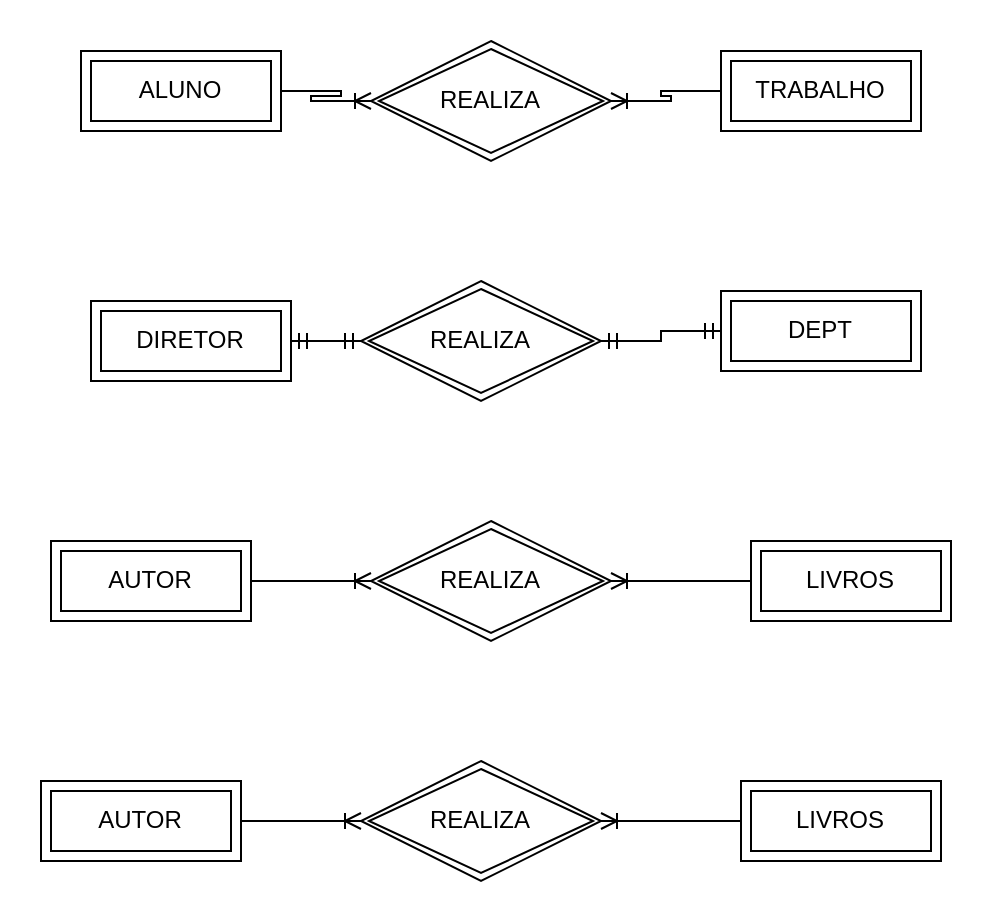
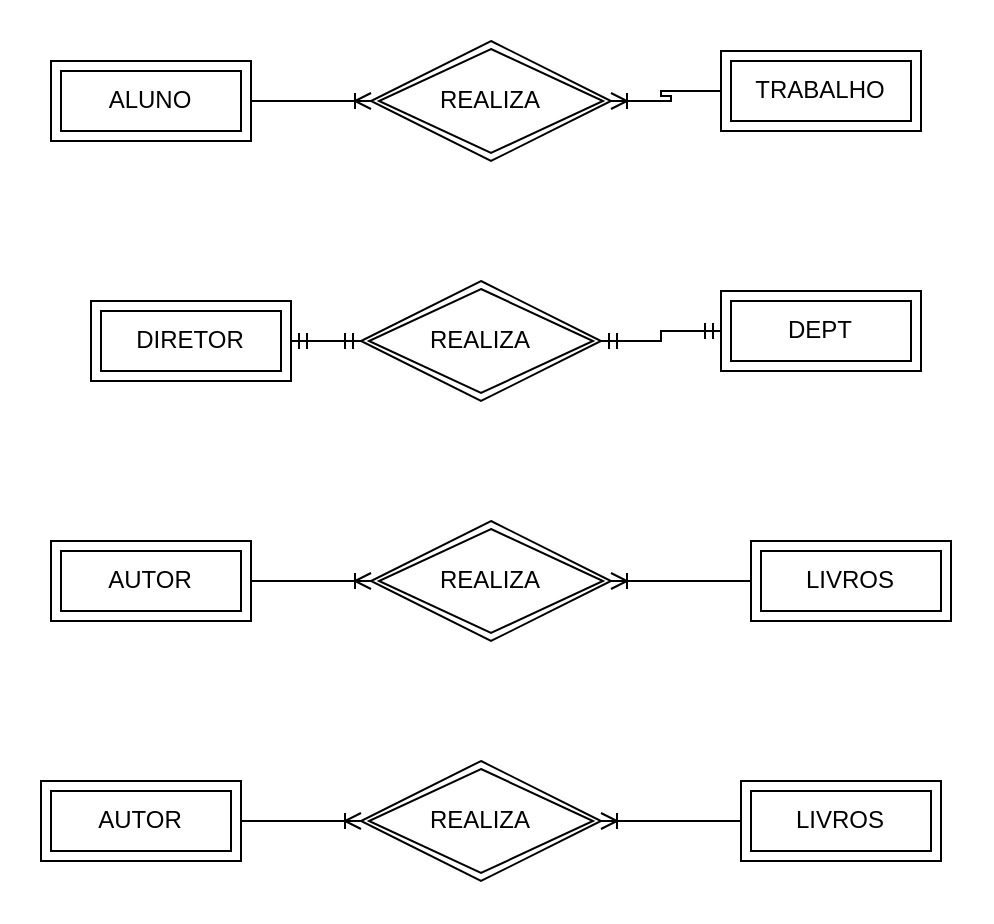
  <mxCell id="0" />
  <mxCell id="1" parent="0" />
  <mxCell id="2" value="" style="edgeStyle=entityRelationEdgeStyle;fontSize=12;html=1;endArrow=ERoneToMany;rounded=0;exitX=1;exitY=0.5;exitDx=0;exitDy=0;entryX=0;entryY=0.5;entryDx=0;entryDy=0;" parent="1" source="3" target="4" edge="1"><mxGeometry width="100" height="100" relative="1" as="geometry"><mxPoint x="135" y="-73" as="sourcePoint" /><mxPoint x="195" y="-73" as="targetPoint" /></mxGeometry></mxCell>
- <mxCell id="3" value="ALUNO" style="shape=ext;margin=3;double=1;whiteSpace=wrap;html=1;align=center;" parent="1" vertex="1"><mxGeometry x="40" y="25" width="100" height="40" as="geometry" /></mxCell>
+ <mxCell id="3" value="ALUNO" style="shape=ext;margin=3;double=1;whiteSpace=wrap;html=1;align=center;" parent="1" vertex="1"><mxGeometry x="25" y="30" width="100" height="40" as="geometry" /></mxCell>
  <mxCell id="4" value="REALIZA" style="shape=rhombus;double=1;perimeter=rhombusPerimeter;whiteSpace=wrap;html=1;align=center;" parent="1" vertex="1"><mxGeometry x="185" y="20" width="120" height="60" as="geometry" /></mxCell>
  <mxCell id="5" value="TRABALHO" style="shape=ext;margin=3;double=1;whiteSpace=wrap;html=1;align=center;" parent="1" vertex="1"><mxGeometry x="360" y="25" width="100" height="40" as="geometry" /></mxCell>
  <mxCell id="6" value="" style="edgeStyle=entityRelationEdgeStyle;fontSize=12;html=1;endArrow=ERoneToMany;rounded=0;entryX=1;entryY=0.5;entryDx=0;entryDy=0;exitX=0;exitY=0.5;exitDx=0;exitDy=0;" parent="1" source="5" target="4" edge="1"><mxGeometry width="100" height="100" relative="1" as="geometry"><mxPoint x="257" y="200" as="sourcePoint" /><mxPoint x="357" y="100" as="targetPoint" /></mxGeometry></mxCell>
  <mxCell id="7" value="DIRETOR" style="shape=ext;margin=3;double=1;whiteSpace=wrap;html=1;align=center;" parent="1" vertex="1"><mxGeometry x="45" y="150" width="100" height="40" as="geometry" /></mxCell>
  <mxCell id="8" value="REALIZA" style="shape=rhombus;double=1;perimeter=rhombusPerimeter;whiteSpace=wrap;html=1;align=center;" parent="1" vertex="1"><mxGeometry x="180" y="140" width="120" height="60" as="geometry" /></mxCell>
  <mxCell id="9" value="DEPT" style="shape=ext;margin=3;double=1;whiteSpace=wrap;html=1;align=center;" parent="1" vertex="1"><mxGeometry x="360" y="145" width="100" height="40" as="geometry" /></mxCell>
  <mxCell id="10" value="AUTOR" style="shape=ext;margin=3;double=1;whiteSpace=wrap;html=1;align=center;" parent="1" vertex="1"><mxGeometry x="25" y="270" width="100" height="40" as="geometry" /></mxCell>
  <mxCell id="11" value="REALIZA" style="shape=rhombus;double=1;perimeter=rhombusPerimeter;whiteSpace=wrap;html=1;align=center;" parent="1" vertex="1"><mxGeometry x="185" y="260" width="120" height="60" as="geometry" /></mxCell>
  <mxCell id="12" value="LIVROS" style="shape=ext;margin=3;double=1;whiteSpace=wrap;html=1;align=center;" parent="1" vertex="1"><mxGeometry x="375" y="270" width="100" height="40" as="geometry" /></mxCell>
  <mxCell id="13" value="" style="edgeStyle=entityRelationEdgeStyle;fontSize=12;html=1;endArrow=ERmandOne;startArrow=ERmandOne;rounded=0;exitX=1;exitY=0.5;exitDx=0;exitDy=0;entryX=0;entryY=0.5;entryDx=0;entryDy=0;" parent="1" source="7" target="8" edge="1"><mxGeometry width="100" height="100" relative="1" as="geometry"><mxPoint x="137" y="440" as="sourcePoint" /><mxPoint x="237" y="340" as="targetPoint" /></mxGeometry></mxCell>
  <mxCell id="14" value="" style="edgeStyle=entityRelationEdgeStyle;fontSize=12;html=1;endArrow=ERmandOne;startArrow=ERmandOne;rounded=0;entryX=0;entryY=0.5;entryDx=0;entryDy=0;exitX=1;exitY=0.5;exitDx=0;exitDy=0;" parent="1" source="8" target="9" edge="1"><mxGeometry width="100" height="100" relative="1" as="geometry"><mxPoint x="287" y="460" as="sourcePoint" /><mxPoint x="387" y="360" as="targetPoint" /></mxGeometry></mxCell>
  <mxCell id="15" value="" style="edgeStyle=entityRelationEdgeStyle;fontSize=12;html=1;endArrow=ERoneToMany;rounded=0;exitX=1;exitY=0.5;exitDx=0;exitDy=0;entryX=0;entryY=0.5;entryDx=0;entryDy=0;" parent="1" source="10" target="11" edge="1"><mxGeometry width="100" height="100" relative="1" as="geometry"><mxPoint x="207" y="430" as="sourcePoint" /><mxPoint x="307" y="330" as="targetPoint" /></mxGeometry></mxCell>
  <mxCell id="16" value="" style="edgeStyle=entityRelationEdgeStyle;fontSize=12;html=1;endArrow=ERoneToMany;rounded=0;entryX=1;entryY=0.5;entryDx=0;entryDy=0;exitX=0;exitY=0.5;exitDx=0;exitDy=0;" edge="1" parent="1" source="12" target="11"><mxGeometry width="100" height="100" relative="1" as="geometry"><mxPoint x="297" y="440" as="sourcePoint" /><mxPoint x="397" y="340" as="targetPoint" /></mxGeometry></mxCell>
  <mxCell id="17" value="AUTOR" style="shape=ext;margin=3;double=1;whiteSpace=wrap;html=1;align=center;" vertex="1" parent="1"><mxGeometry x="20" y="390" width="100" height="40" as="geometry" /></mxCell>
  <mxCell id="18" value="REALIZA" style="shape=rhombus;double=1;perimeter=rhombusPerimeter;whiteSpace=wrap;html=1;align=center;" vertex="1" parent="1"><mxGeometry x="180" y="380" width="120" height="60" as="geometry" /></mxCell>
  <mxCell id="19" value="LIVROS" style="shape=ext;margin=3;double=1;whiteSpace=wrap;html=1;align=center;" vertex="1" parent="1"><mxGeometry x="370" y="390" width="100" height="40" as="geometry" /></mxCell>
  <mxCell id="20" value="" style="edgeStyle=entityRelationEdgeStyle;fontSize=12;html=1;endArrow=ERoneToMany;rounded=0;exitX=1;exitY=0.5;exitDx=0;exitDy=0;entryX=0;entryY=0.5;entryDx=0;entryDy=0;" edge="1" source="17" target="18" parent="1"><mxGeometry width="100" height="100" relative="1" as="geometry"><mxPoint x="202" y="550" as="sourcePoint" /><mxPoint x="302" y="450" as="targetPoint" /></mxGeometry></mxCell>
  <mxCell id="21" value="" style="edgeStyle=entityRelationEdgeStyle;fontSize=12;html=1;endArrow=ERoneToMany;rounded=0;entryX=1;entryY=0.5;entryDx=0;entryDy=0;exitX=0;exitY=0.5;exitDx=0;exitDy=0;" edge="1" source="19" target="18" parent="1"><mxGeometry width="100" height="100" relative="1" as="geometry"><mxPoint x="292" y="560" as="sourcePoint" /><mxPoint x="392" y="460" as="targetPoint" /></mxGeometry></mxCell>
